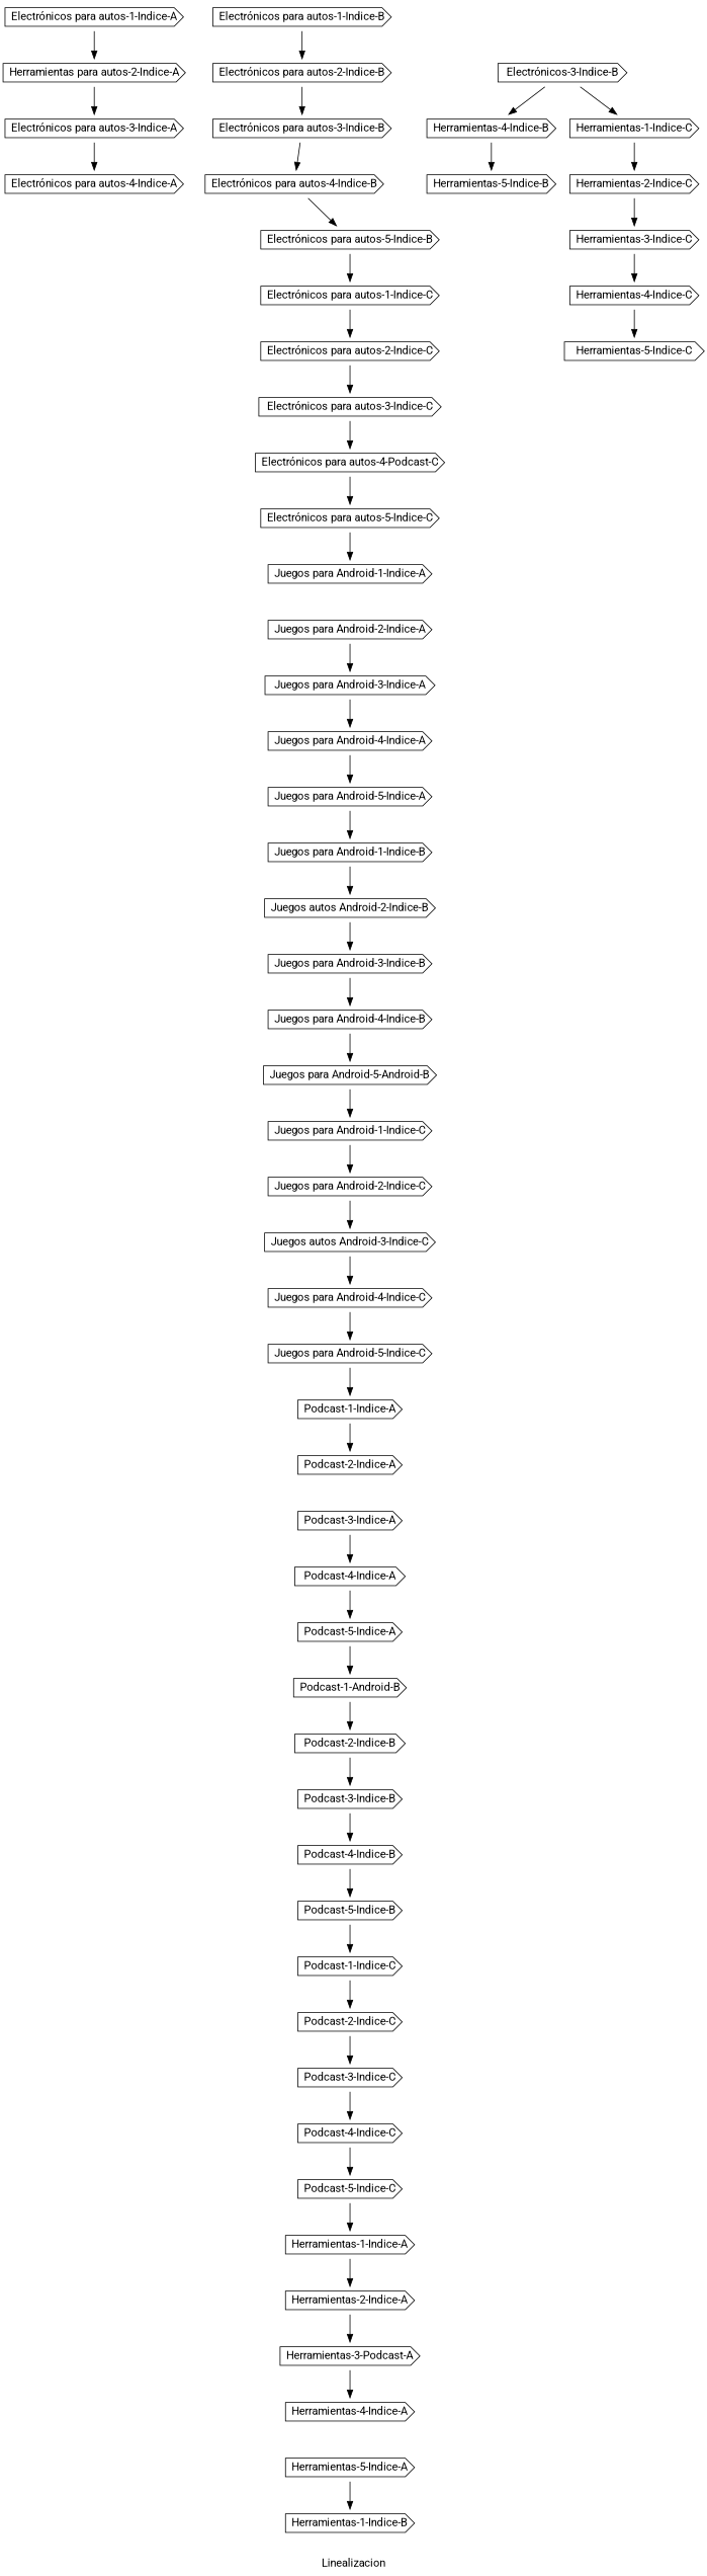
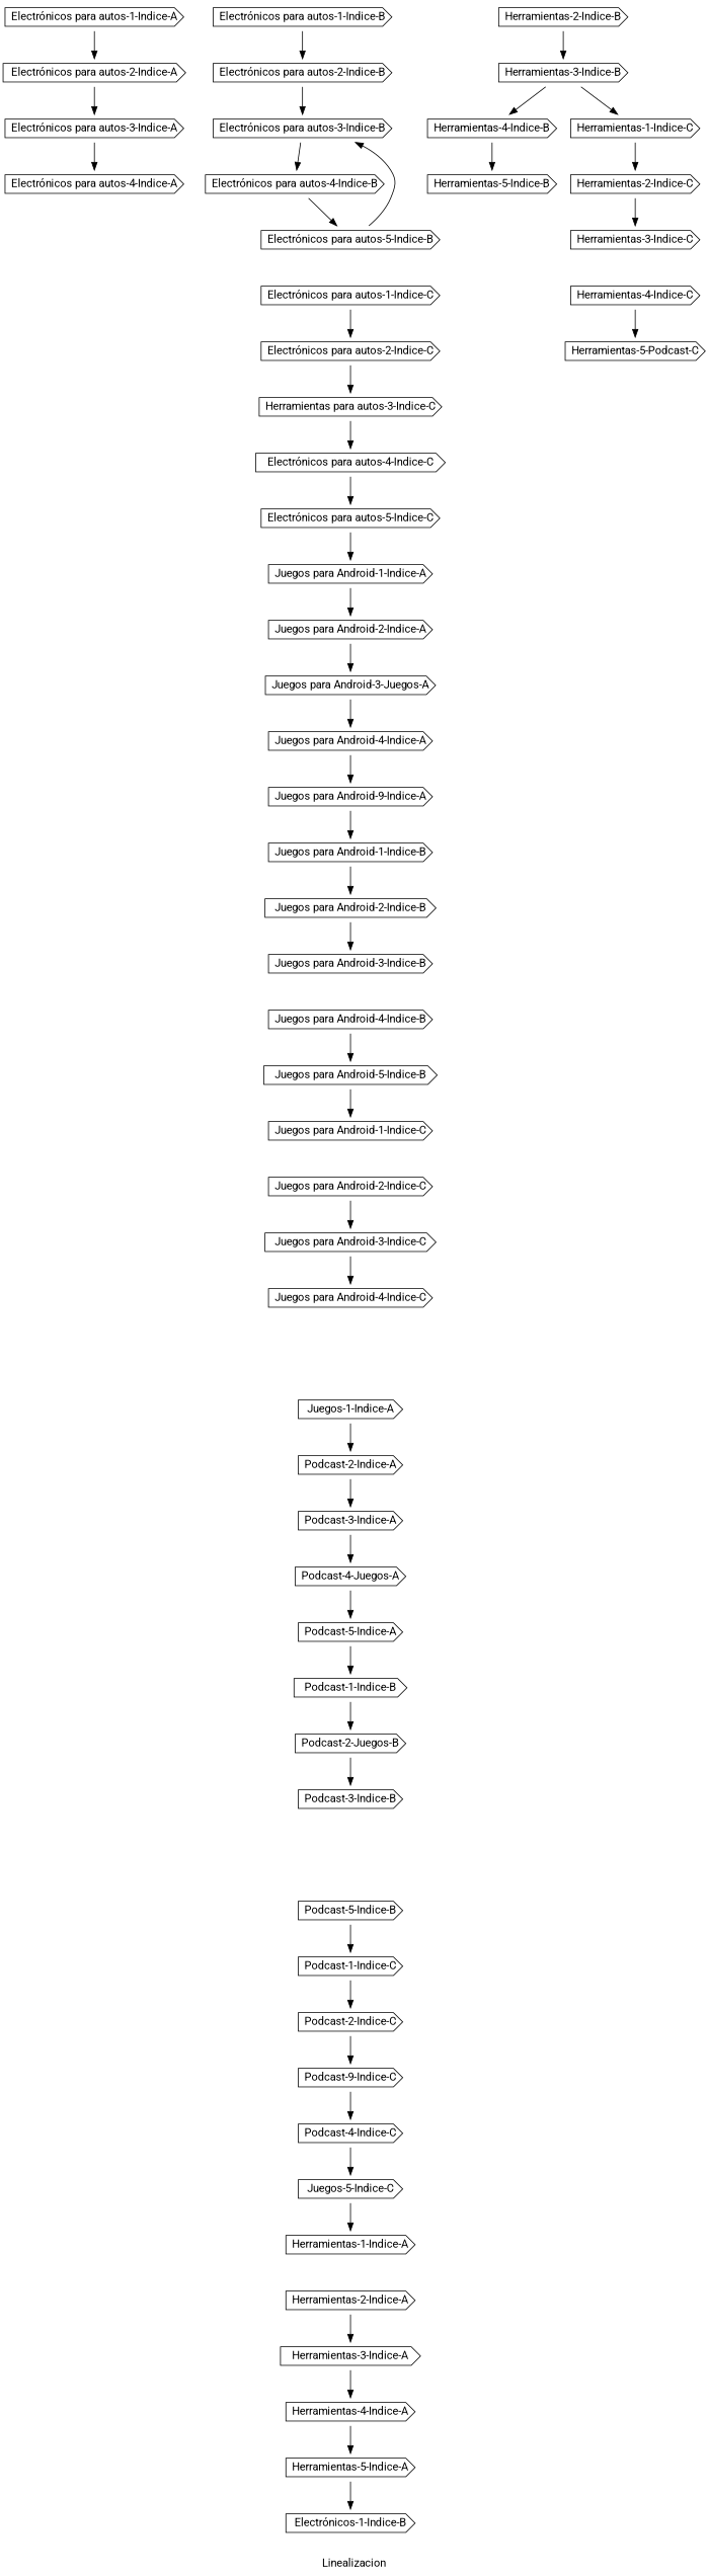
  digraph {
    color=black
    fontname=Roboto
    label=Linealizacion
    rankdir=DR
    node [color=black fontname=Roboto shape=cds]
    edge [fontname=Roboto]
    n1 [label="Electrónicos para autos-1-Indice-A"]
-   n2 [label="Herramientas para autos-2-Indice-A"]
+   n2 [label="Electrónicos para autos-2-Indice-A"]
    n3 [label="Electrónicos para autos-3-Indice-A"]
    n4 [label="Electrónicos para autos-4-Indice-A"]
    n5 [label="Electrónicos para autos-1-Indice-B"]
    n6 [label="Electrónicos para autos-2-Indice-B"]
    n7 [label="Electrónicos para autos-3-Indice-B"]
    n8 [label="Electrónicos para autos-4-Indice-B"]
    n9 [label="Electrónicos para autos-5-Indice-B"]
    n10 [label="Electrónicos para autos-1-Indice-C"]
    n11 [label="Electrónicos para autos-2-Indice-C"]
-   n12 [label="Electrónicos para autos-3-Indice-C"]
-   n13 [label="Electrónicos para autos-4-Podcast-C"]
+   n12 [label="Herramientas para autos-3-Indice-C"]
+   n13 [label="Electrónicos para autos-4-Indice-C"]
    n14 [label="Electrónicos para autos-5-Indice-C"]
    n15 [label="Juegos para Android-1-Indice-A"]
    n16 [label="Juegos para Android-2-Indice-A"]
-   n17 [label="Juegos para Android-3-Indice-A"]
+   n17 [label="Juegos para Android-3-Juegos-A"]
    n18 [label="Juegos para Android-4-Indice-A"]
-   n19 [label="Juegos para Android-5-Indice-A"]
+   n19 [label="Juegos para Android-9-Indice-A"]
    n20 [label="Juegos para Android-1-Indice-B"]
-   n21 [label="Juegos autos Android-2-Indice-B"]
+   n21 [label="Juegos para Android-2-Indice-B"]
    n22 [label="Juegos para Android-3-Indice-B"]
    n23 [label="Juegos para Android-4-Indice-B"]
-   n24 [label="Juegos para Android-5-Android-B"]
+   n24 [label="Juegos para Android-5-Indice-B"]
    n25 [label="Juegos para Android-1-Indice-C"]
    n26 [label="Juegos para Android-2-Indice-C"]
-   n27 [label="Juegos autos Android-3-Indice-C"]
+   n27 [label="Juegos para Android-3-Indice-C"]
    n28 [label="Juegos para Android-4-Indice-C"]
-   n29 [label="Juegos para Android-5-Indice-C"]
-   n30 [label="Podcast-1-Indice-A"]
+   n30 [label="Juegos-1-Indice-A"]
    n31 [label="Podcast-2-Indice-A"]
    n32 [label="Podcast-3-Indice-A"]
-   n33 [label="Podcast-4-Indice-A"]
+   n33 [label="Podcast-4-Juegos-A"]
    n34 [label="Podcast-5-Indice-A"]
-   n35 [label="Podcast-1-Android-B"]
-   n36 [label="Podcast-2-Indice-B"]
+   n35 [label="Podcast-1-Indice-B"]
+   n36 [label="Podcast-2-Juegos-B"]
    n37 [label="Podcast-3-Indice-B"]
-   n38 [label="Podcast-4-Indice-B"]
    n39 [label="Podcast-5-Indice-B"]
    n40 [label="Podcast-1-Indice-C"]
    n41 [label="Podcast-2-Indice-C"]
-   n42 [label="Podcast-3-Indice-C"]
+   n42 [label="Podcast-9-Indice-C"]
    n43 [label="Podcast-4-Indice-C"]
-   n44 [label="Podcast-5-Indice-C"]
+   n44 [label="Juegos-5-Indice-C"]
    n45 [label="Herramientas-1-Indice-A"]
    n46 [label="Herramientas-2-Indice-A"]
-   n47 [label="Herramientas-3-Podcast-A"]
+   n47 [label="Herramientas-3-Indice-A"]
    n48 [label="Herramientas-4-Indice-A"]
    n49 [label="Herramientas-5-Indice-A"]
-   n50 [label="Herramientas-1-Indice-B"]
-   n52 [label="Electrónicos-3-Indice-B"]
+   n50 [label="Electrónicos-1-Indice-B"]
+   n51 [label="Herramientas-2-Indice-B"]
+   n52 [label="Herramientas-3-Indice-B"]
    n53 [label="Herramientas-4-Indice-B"]
    n54 [label="Herramientas-1-Indice-C"]
    n55 [label="Herramientas-5-Indice-B"]
    n56 [label="Herramientas-2-Indice-C"]
    n57 [label="Herramientas-3-Indice-C"]
    n58 [label="Herramientas-4-Indice-C"]
-   n59 [label="Herramientas-5-Indice-C"]
+   n59 [label="Herramientas-5-Podcast-C"]
    n1 -> n2
    n2 -> n3
    n3 -> n4
    n5 -> n6
    n6 -> n7
    n7 -> n8
    n8 -> n9
-   n9 -> n10
+   n9 -> n7
    n10 -> n11
    n11 -> n12
    n12 -> n13
    n13 -> n14
    n14 -> n15
+   n15 -> n16
    n16 -> n17
    n17 -> n18
    n18 -> n19
    n19 -> n20
    n20 -> n21
    n21 -> n22
-   n22 -> n23
    n23 -> n24
    n24 -> n25
-   n25 -> n26
    n26 -> n27
    n27 -> n28
-   n28 -> n29
-   n29 -> n30
    n30 -> n31
+   n31 -> n32
    n32 -> n33
    n33 -> n34
    n34 -> n35
    n35 -> n36
    n36 -> n37
-   n37 -> n38
-   n38 -> n39
    n39 -> n40
    n40 -> n41
    n41 -> n42
    n42 -> n43
    n43 -> n44
    n44 -> n45
-   n45 -> n46
    n46 -> n47
    n47 -> n48
+   n48 -> n49
    n49 -> n50
+   n51 -> n52
    n52 -> n53
    n52 -> n54
    n53 -> n55
    n54 -> n56
    n56 -> n57
-   n57 -> n58
    n58 -> n59
  }
